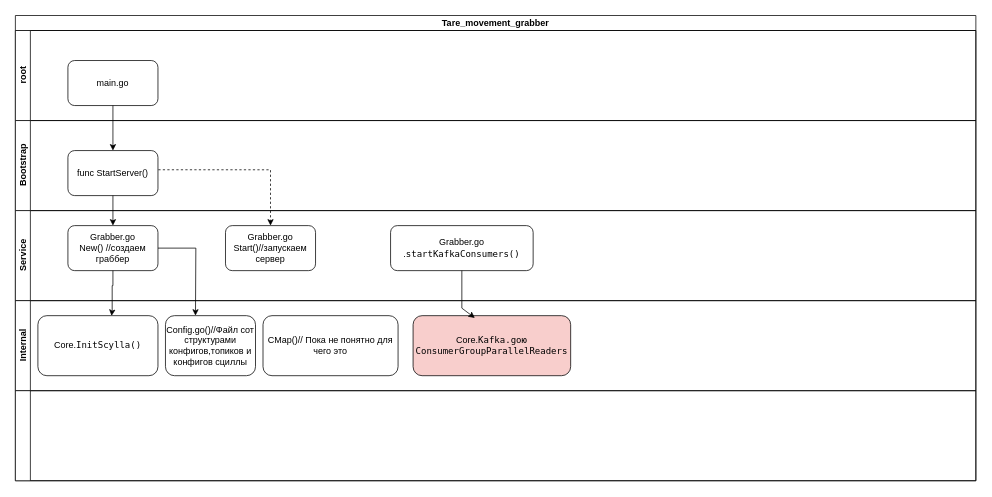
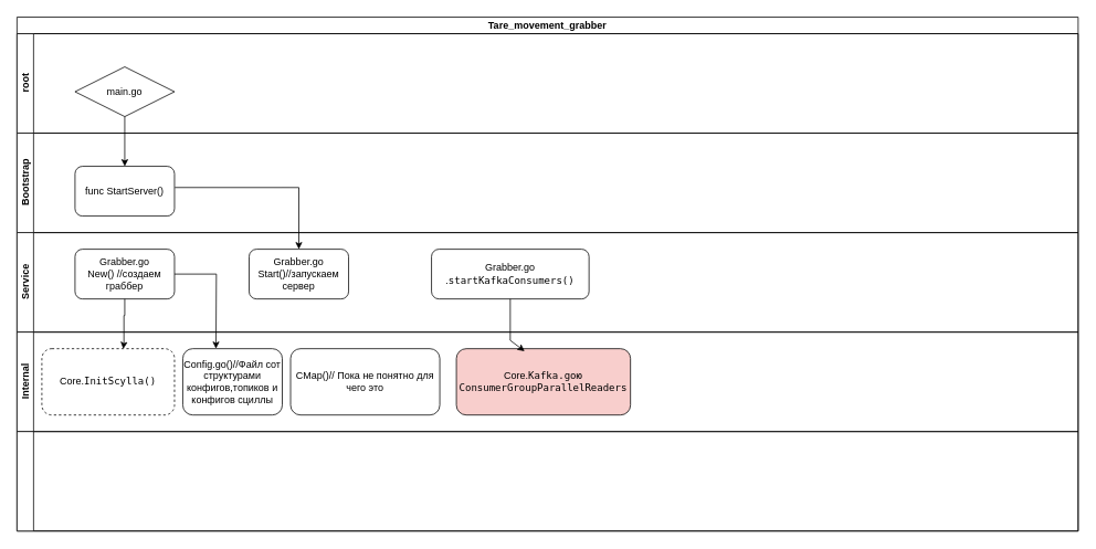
  <mxCell id="0" />
  <mxCell id="1" parent="0" />
  <mxCell id="2" value="Tare_movement_grabber" style="swimlane;html=1;childLayout=stackLayout;resizeParent=1;resizeParentMax=0;horizontal=1;startSize=20;horizontalStack=0;whiteSpace=wrap;" parent="1" vertex="1"><mxGeometry x="20" y="20" width="1280" height="620" as="geometry" /></mxCell>
  <mxCell id="3" value="root" style="swimlane;html=1;startSize=20;horizontal=0;" parent="2" vertex="1"><mxGeometry y="20" width="1280" height="120" as="geometry" /></mxCell>
- <mxCell id="4" value="main.go" style="rounded=1;whiteSpace=wrap;html=1;" parent="3" vertex="1"><mxGeometry x="70" y="40" width="120" height="60" as="geometry" /></mxCell>
+ <mxCell id="4" value="main.go" style="rhombus;whiteSpace=wrap;html=1;" parent="3" vertex="1"><mxGeometry x="70" y="40" width="120" height="60" as="geometry" /></mxCell>
  <mxCell id="5" value="Bootstrap" style="swimlane;html=1;startSize=20;horizontal=0;" parent="2" vertex="1"><mxGeometry y="140" width="1280" height="120" as="geometry" /></mxCell>
  <mxCell id="6" value="func StartServer()" style="rounded=1;whiteSpace=wrap;html=1;" parent="5" vertex="1"><mxGeometry x="70" y="40" width="120" height="60" as="geometry" /></mxCell>
  <mxCell id="7" value="Service" style="swimlane;html=1;startSize=20;horizontal=0;" parent="2" vertex="1"><mxGeometry y="260" width="1280" height="120" as="geometry" /></mxCell>
  <mxCell id="8" style="edgeStyle=orthogonalEdgeStyle;rounded=0;orthogonalLoop=1;jettySize=auto;html=1;" edge="1" parent="7" source="9"><mxGeometry relative="1" as="geometry"><mxPoint x="240" y="140" as="targetPoint" /></mxGeometry></mxCell>
  <mxCell id="9" value="Grabber.go&lt;div&gt;New() //создаем граббер&lt;/div&gt;" style="rounded=1;whiteSpace=wrap;html=1;" vertex="1" parent="7"><mxGeometry x="70" y="20" width="120" height="60" as="geometry" /></mxCell>
  <mxCell id="10" value="Grabber.go&lt;div&gt;Start()//запускаем сервер&lt;/div&gt;" style="rounded=1;whiteSpace=wrap;html=1;" vertex="1" parent="7"><mxGeometry x="280" y="20" width="120" height="60" as="geometry" /></mxCell>
  <mxCell id="11" value="Grabber.go .&lt;code&gt;startKafkaConsumers()&lt;/code&gt;" style="whiteSpace=wrap;html=1;rounded=1;" vertex="1" parent="7"><mxGeometry x="500" y="20" width="190" height="60" as="geometry" /></mxCell>
  <mxCell id="12" value="Internal" style="swimlane;html=1;startSize=20;horizontal=0;" vertex="1" parent="2"><mxGeometry y="380" width="1280" height="120" as="geometry" /></mxCell>
- <mxCell id="13" value="Core.&lt;code&gt;InitScylla()&lt;/code&gt;" style="rounded=1;whiteSpace=wrap;html=1;" vertex="1" parent="12"><mxGeometry x="30" y="20" width="160" height="80" as="geometry" /></mxCell>
+ <mxCell id="13" value="Core.&lt;code&gt;InitScylla()&lt;/code&gt;" style="rounded=1;whiteSpace=wrap;html=1;dashed=1;" vertex="1" parent="12"><mxGeometry x="30" y="20" width="160" height="80" as="geometry" /></mxCell>
  <mxCell id="14" value="Config.go()//Файл сот структурами конфигов,топиков и конфигов сциллы" style="rounded=1;whiteSpace=wrap;html=1;" vertex="1" parent="12"><mxGeometry x="200" y="20" width="120" height="80" as="geometry" /></mxCell>
  <mxCell id="15" value="CMap()// Пока не понятно для чего это" style="rounded=1;whiteSpace=wrap;html=1;" vertex="1" parent="12"><mxGeometry x="330" y="20" width="180" height="80" as="geometry" /></mxCell>
  <mxCell id="16" value="Core.&lt;font face=&quot;monospace&quot;&gt;Kafka.goю&lt;/font&gt;&lt;code&gt;&lt;span class=&quot;hljs-function&quot;&gt; &lt;/span&gt;&lt;span class=&quot;hljs-title&quot;&gt;ConsumerGroupParallelReaders&lt;/span&gt;&lt;/code&gt;" style="rounded=1;whiteSpace=wrap;html=1;fillColor=#f8cecc;" vertex="1" parent="12"><mxGeometry x="530" y="20" width="210" height="80" as="geometry" /></mxCell>
  <mxCell id="17" style="swimlane;html=1;startSize=20;horizontal=0;" vertex="1" parent="2"><mxGeometry y="500" width="1280" height="120" as="geometry" /></mxCell>
  <mxCell id="18" value="" style="endArrow=classic;html=1;rounded=0;exitX=0.5;exitY=1;exitDx=0;exitDy=0;entryX=0.5;entryY=0;entryDx=0;entryDy=0;" parent="2" source="4" target="6" edge="1"><mxGeometry width="50" height="50" relative="1" as="geometry"><mxPoint x="160" y="100" as="sourcePoint" /><mxPoint x="210" y="50" as="targetPoint" /></mxGeometry></mxCell>
- <mxCell id="19" value="" style="edgeStyle=orthogonalEdgeStyle;rounded=0;orthogonalLoop=1;jettySize=auto;html=1;" edge="1" parent="2" source="6" target="9"><mxGeometry relative="1" as="geometry" /></mxCell>
  <mxCell id="20" value="" style="edgeStyle=orthogonalEdgeStyle;rounded=0;orthogonalLoop=1;jettySize=auto;html=1;entryX=0.614;entryY=0.004;entryDx=0;entryDy=0;entryPerimeter=0;exitX=0.5;exitY=1;exitDx=0;exitDy=0;" edge="1" parent="2" source="9" target="13"><mxGeometry relative="1" as="geometry"><mxPoint x="129.5" y="330" as="sourcePoint" /><mxPoint x="125.04" y="392.56" as="targetPoint" /><Array as="points"><mxPoint x="130" y="360" /><mxPoint x="129" y="360" /><mxPoint x="129" y="393" /><mxPoint x="128" y="393" /></Array></mxGeometry></mxCell>
- <mxCell id="21" value="" style="edgeStyle=orthogonalEdgeStyle;rounded=0;orthogonalLoop=1;jettySize=auto;html=1;exitX=1.004;exitY=0.426;exitDx=0;exitDy=0;exitPerimeter=0;entryX=0.5;entryY=0;entryDx=0;entryDy=0;dashed=1;" edge="1" parent="2" source="6" target="10"><mxGeometry relative="1" as="geometry"><mxPoint x="140" y="250" as="sourcePoint" /><mxPoint x="140" y="290" as="targetPoint" /></mxGeometry></mxCell>
+ <mxCell id="21" value="" style="edgeStyle=orthogonalEdgeStyle;rounded=0;orthogonalLoop=1;jettySize=auto;html=1;exitX=1.004;exitY=0.426;exitDx=0;exitDy=0;exitPerimeter=0;entryX=0.5;entryY=0;entryDx=0;entryDy=0;" edge="1" parent="2" source="6" target="10"><mxGeometry relative="1" as="geometry"><mxPoint x="140" y="250" as="sourcePoint" /><mxPoint x="140" y="290" as="targetPoint" /></mxGeometry></mxCell>
  <mxCell id="22" value="" style="endArrow=classic;html=1;rounded=0;exitX=0.5;exitY=1;exitDx=0;exitDy=0;entryX=0.392;entryY=0.038;entryDx=0;entryDy=0;entryPerimeter=0;" edge="1" parent="2" source="11" target="16"><mxGeometry width="50" height="50" relative="1" as="geometry"><mxPoint x="830" y="300" as="sourcePoint" /><mxPoint x="800" y="310" as="targetPoint" /><Array as="points"><mxPoint x="595" y="380" /><mxPoint x="595" y="390" /></Array></mxGeometry></mxCell>
